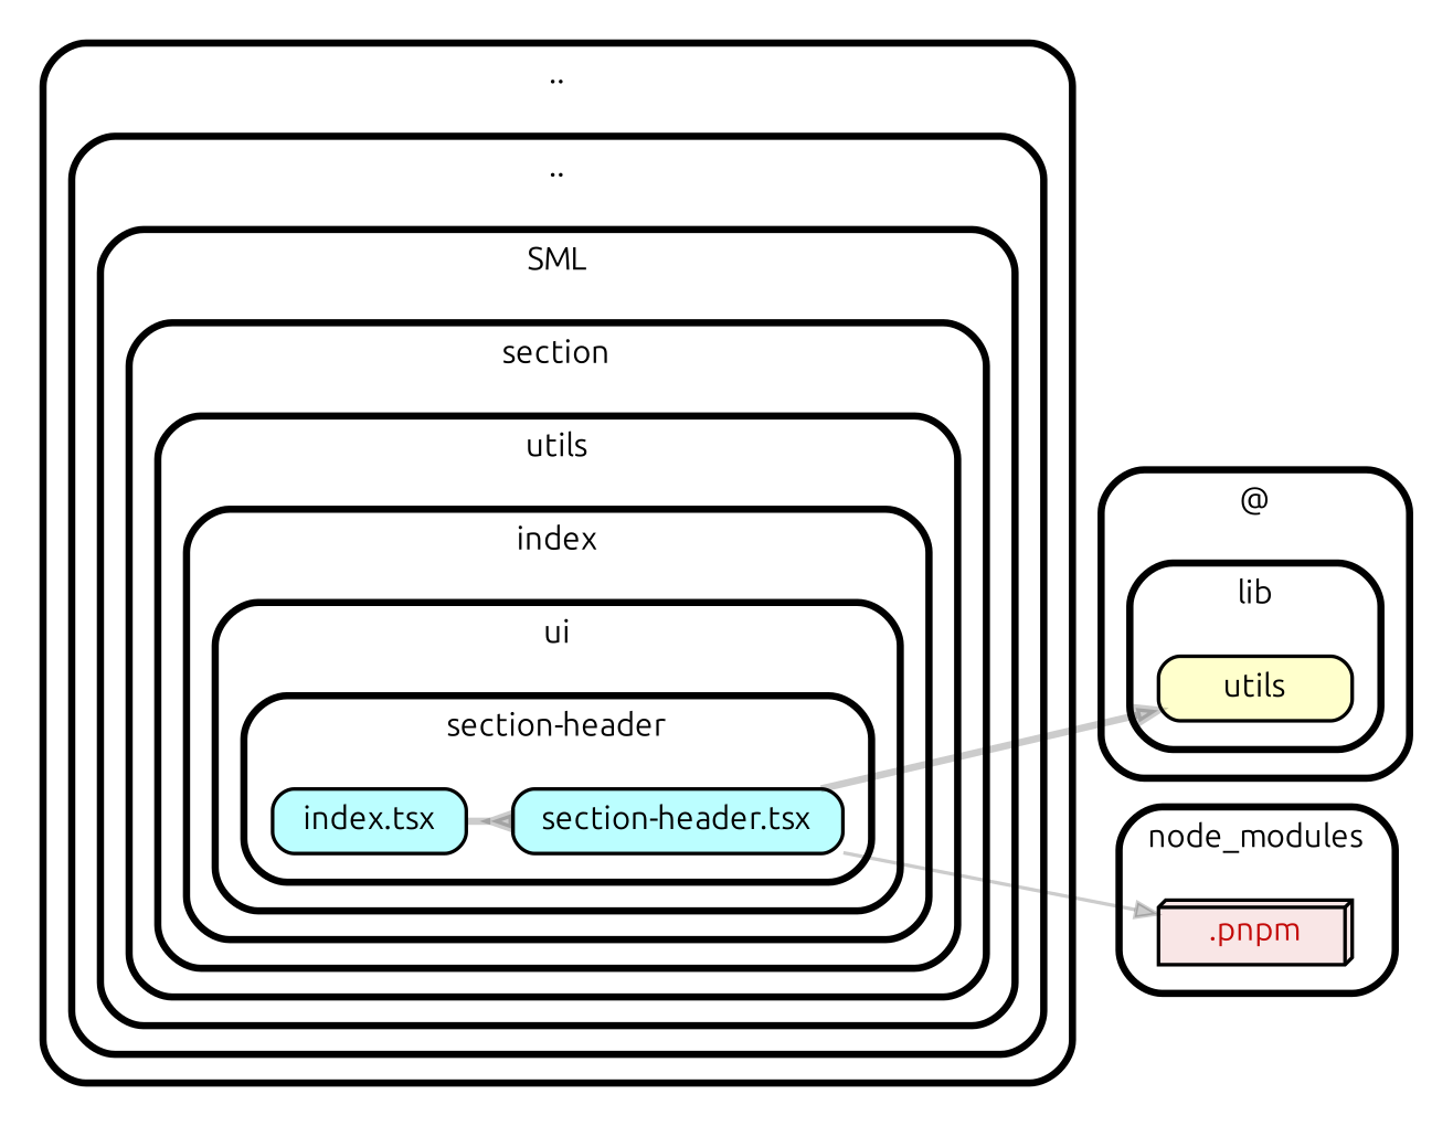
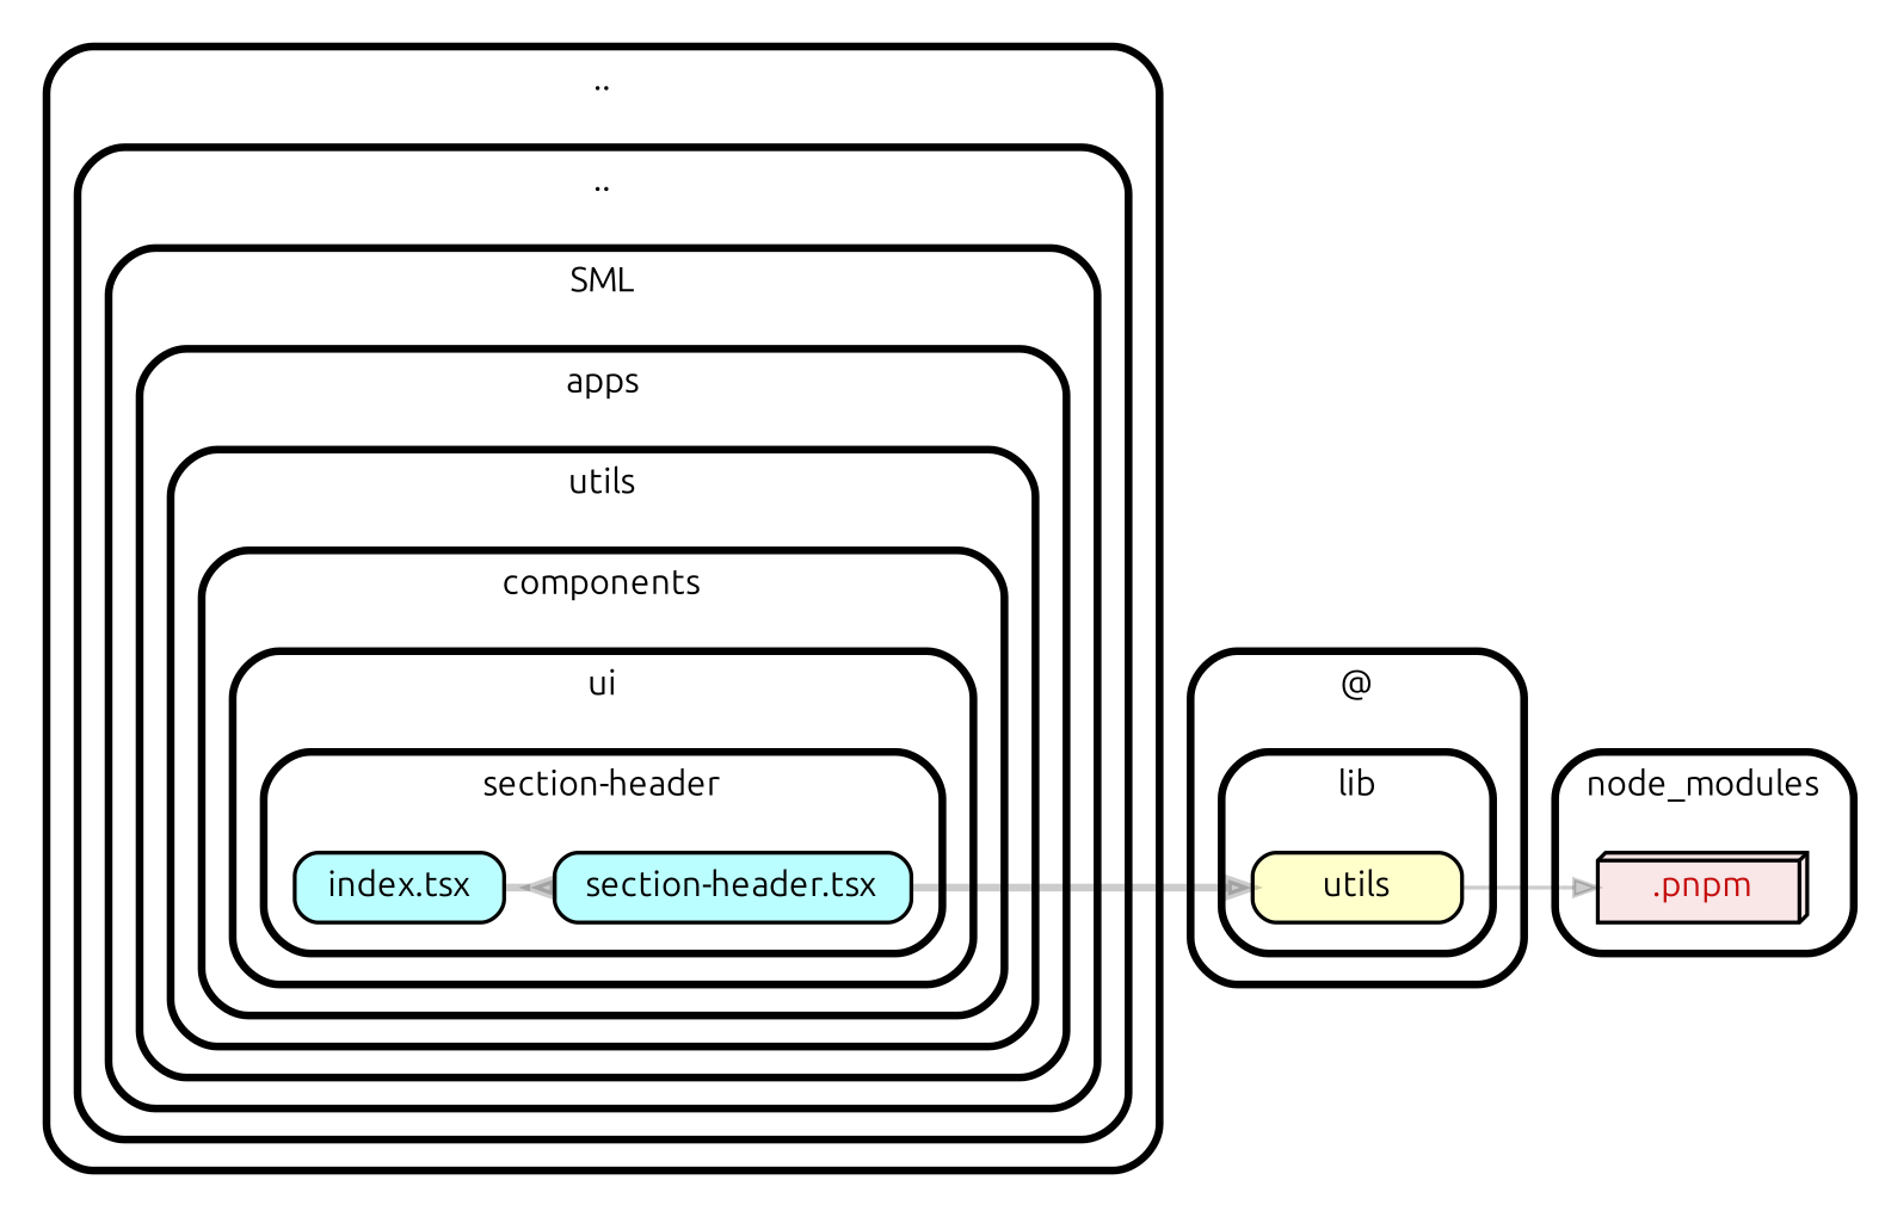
  strict digraph {
    compound=true
    fillcolor="#ffffff"
    fontname=Ubuntu
    fontsize=9
    nodesep=0.16
    rankdir=LR
    ranksep=0.18
    splines=true
    style="rounded,bold,filled"
    node [color=black fillcolor="#bbfeff" fontcolor=black fontname=Ubuntu fontsize=9 shape=box style="rounded, filled"]
    edge [arrowhead=normal arrowsize=0.6 color="#00000033" fontname=Ubuntu fontsize=9 penwidth=2.0]
    n1 [height=0.2 label=<index.tsx>]
    n2 [height=0.2 label=<section-header.tsx>]
    n3 [fillcolor="#ffffcc" height=0.2 label=<utils>]
    n4 [fillcolor="#c40b0a1a" fontcolor="#c40b0a" height=0.2 label=<.pnpm> shape=box3d]
    subgraph cluster_1 {
      label=".."
      subgraph cluster_2 {
        label=".."
        subgraph cluster_3 {
          label=SML
          subgraph cluster_4 {
-           label=section
+           label=apps
            subgraph cluster_5 {
              label=utils
              subgraph cluster_6 {
-               label=index
+               label=components
                subgraph cluster_7 {
                  label=ui
                  subgraph cluster_8 {
                    label="section-header"
                    n1
                    n2
                  }
                }
              }
            }
          }
        }
      }
    }
    subgraph cluster_9 {
      label="@"
      subgraph cluster_10 {
        label=lib
        n3
      }
    }
    subgraph cluster_11 {
      label=node_modules
      n4
    }
    n1 -> n2 [arrowhead=inv]
    n2 -> n3
-   n2 -> n4 [penwidth=1.0]
+   n3 -> n4 [penwidth=1.0]
  }
